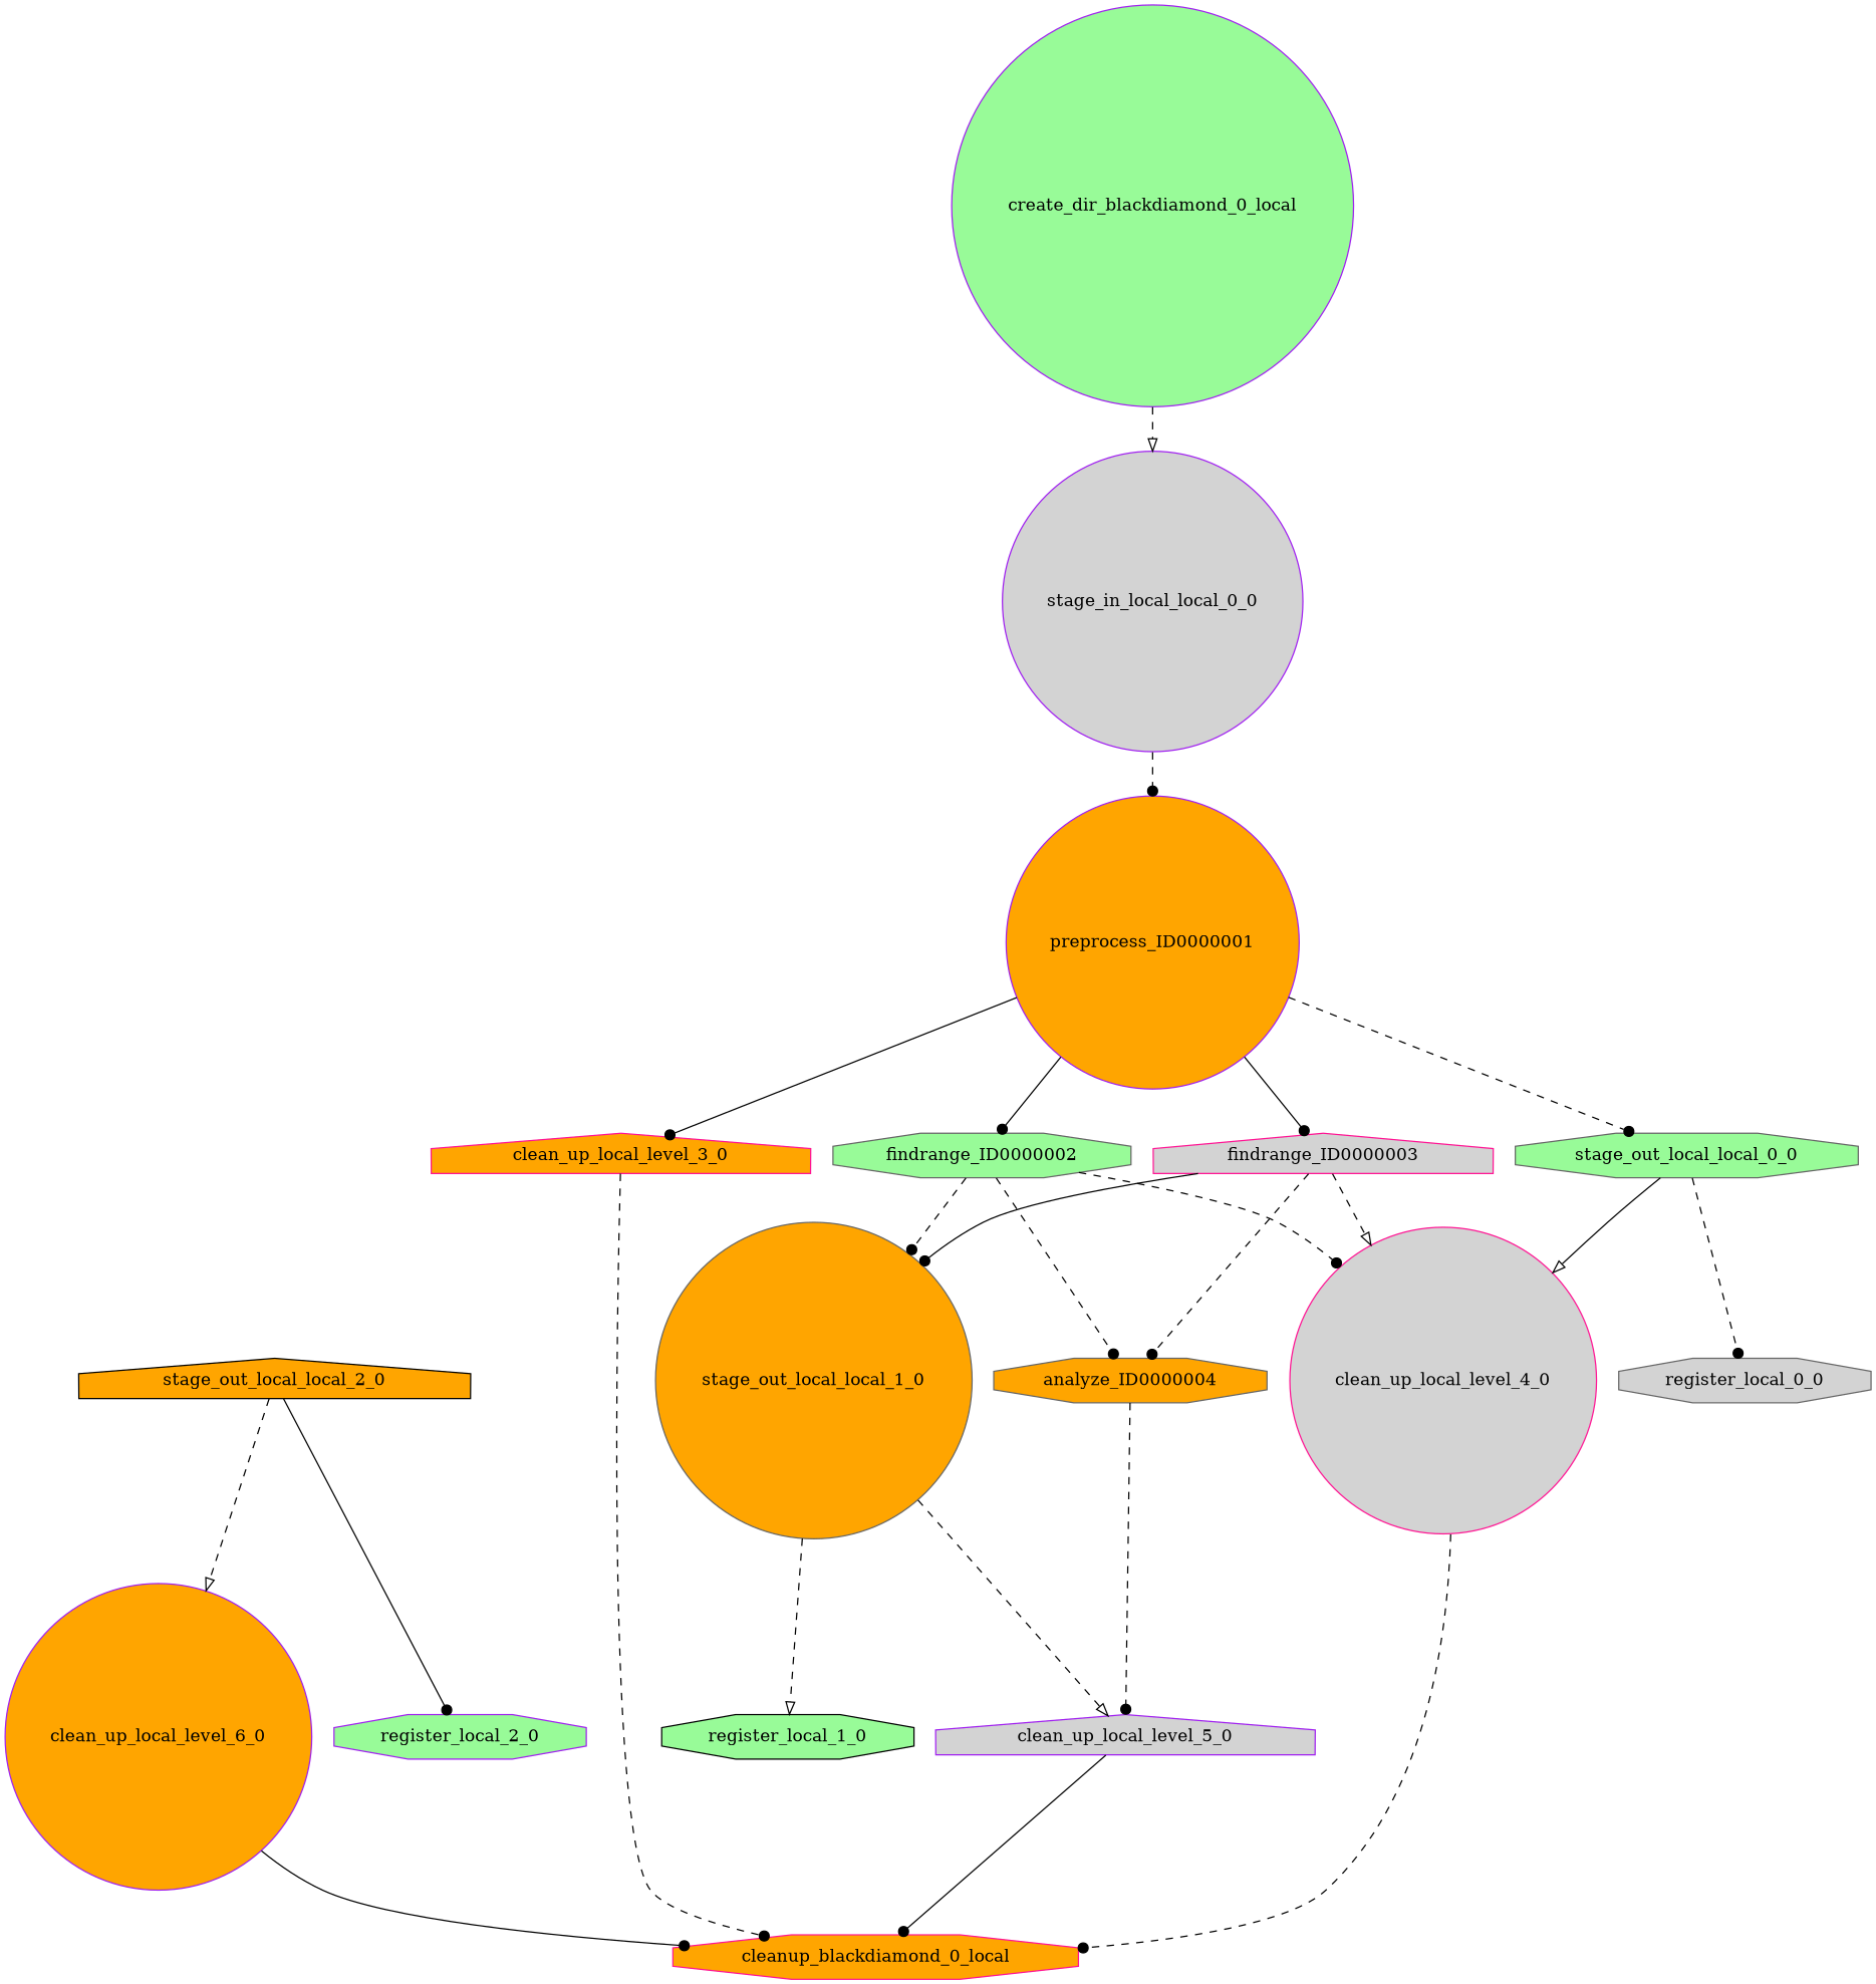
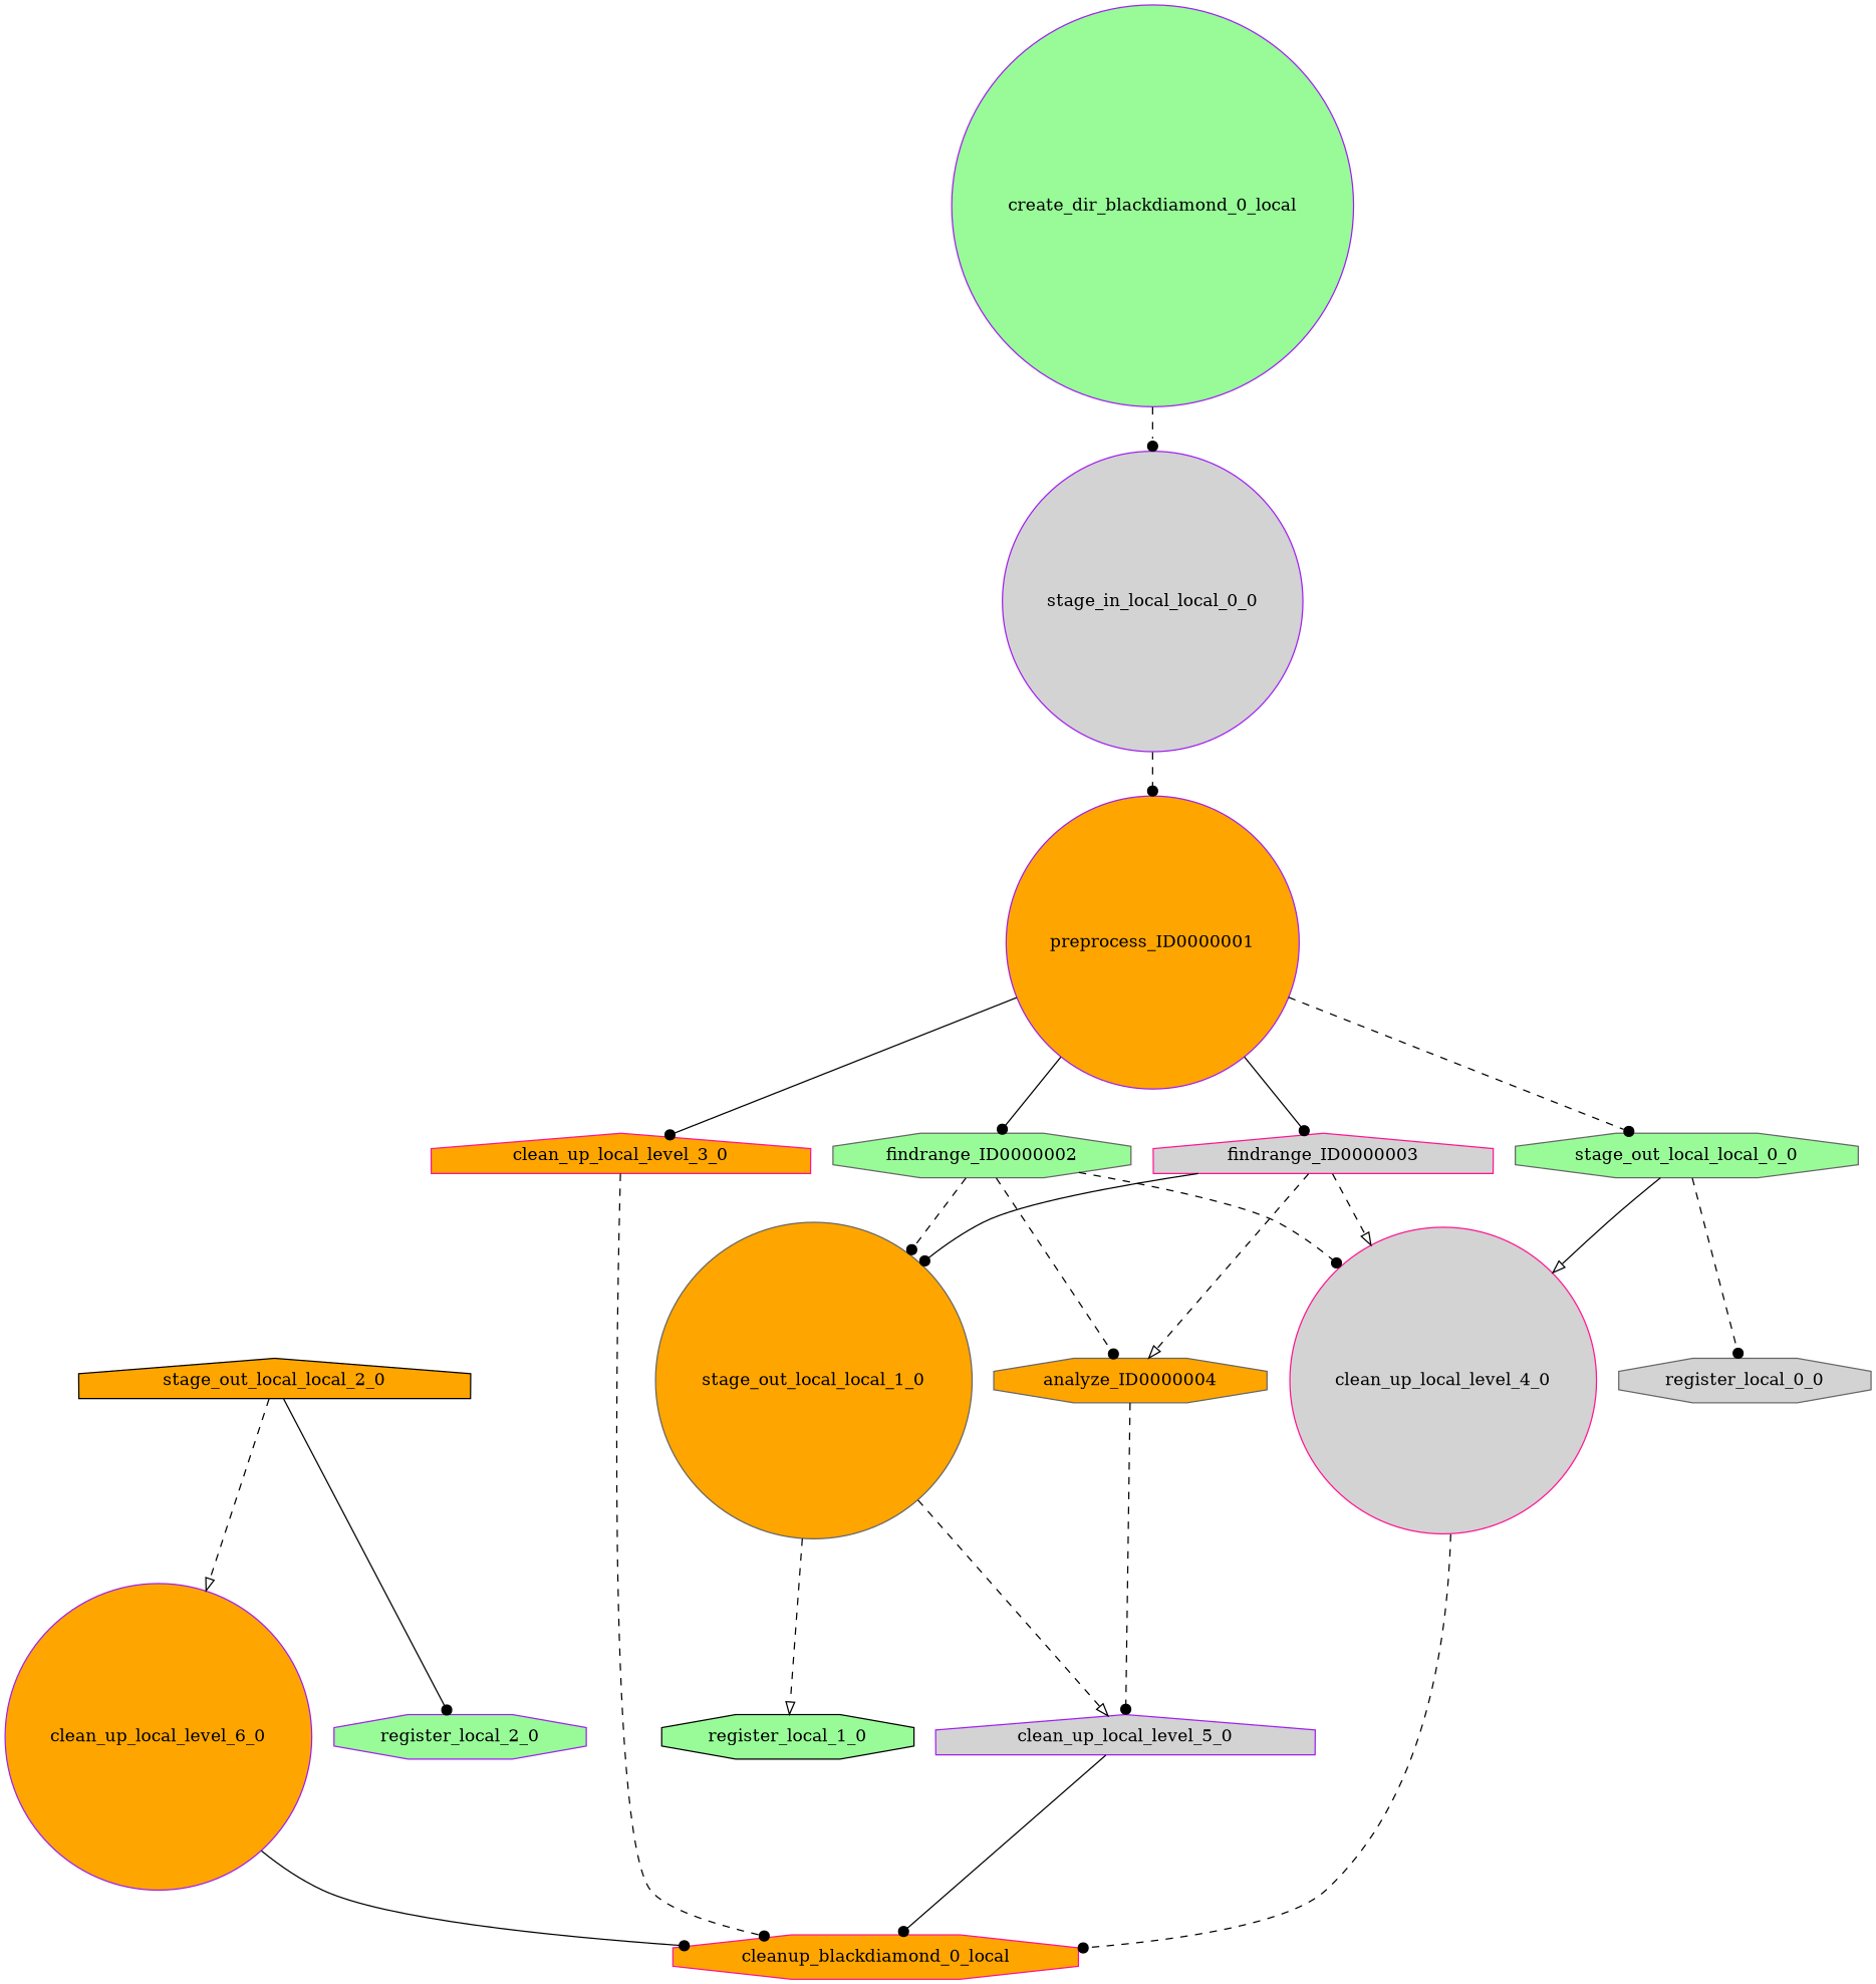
  digraph {
    node [color=purple fillcolor=orange shape=octagon style=filled]
    edge [arrowhead=dot arrowsize=1.0 style=dashed]
    n1 [label=preprocess_ID0000001 shape=circle]
    n2 [color=deeppink label=clean_up_local_level_3_0 shape=house]
    n3 [color=gray40 fillcolor=palegreen label=stage_out_local_local_0_0]
    n4 [color=deeppink fillcolor=lightgrey label=findrange_ID0000003 shape=house]
    n5 [color=gray40 fillcolor=palegreen label=findrange_ID0000002]
    n6 [color=deeppink label=cleanup_blackdiamond_0_local]
    n7 [color=deeppink fillcolor=lightgrey label=clean_up_local_level_4_0 shape=circle]
    n8 [color=gray40 fillcolor=lightgrey label=register_local_0_0]
    n9 [color=gray40 label=stage_out_local_local_1_0 shape=circle]
    n10 [color=gray40 label=analyze_ID0000004]
    n11 [color=black label=stage_out_local_local_2_0 shape=house]
    n12 [label=clean_up_local_level_6_0 shape=circle]
    n13 [fillcolor=palegreen label=register_local_2_0]
    n14 [fillcolor=lightgrey label=clean_up_local_level_5_0 shape=house]
    n15 [color=black fillcolor=palegreen label=register_local_1_0]
    n16 [fillcolor=lightgrey label=stage_in_local_local_0_0 shape=circle]
    n17 [fillcolor=palegreen label=create_dir_blackdiamond_0_local shape=circle]
    n1 -> n2 [style=solid]
    n1 -> n3
    n1 -> n4 [style=solid]
    n1 -> n5 [style=solid]
    n2 -> n6
    n3 -> n7 [arrowhead=onormal style=solid]
    n3 -> n8
    n4 -> n7 [arrowhead=onormal]
    n4 -> n9 [style=solid]
-   n4 -> n10
+   n4 -> n10 [arrowhead=onormal]
    n5 -> n7
    n5 -> n9
    n5 -> n10
    n7 -> n6
    n9 -> n14 [arrowhead=onormal]
    n9 -> n15 [arrowhead=onormal]
    n10 -> n14
    n11 -> n12 [arrowhead=onormal]
    n11 -> n13 [style=solid]
    n12 -> n6 [style=solid]
    n14 -> n6 [style=solid]
    n16 -> n1
-   n17 -> n16 [arrowhead=onormal]
+   n17 -> n16
  }
